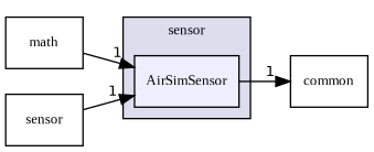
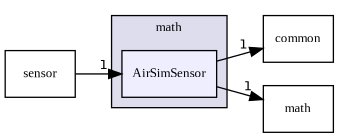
  digraph {
    compound=true
    fontname="Liberation Serif"
    rankdir=LR
    node [fontname="Liberation Serif" fontsize=10 shape=box]
    edge [fontname="Liberation Serif" headlabel=1 labeldistance=1.5 labelfontname=Helvetica labelfontsize=10]
    n1 [fillcolor="#eeeeff" label=AirSimSensor pencolor=black style=filled]
    n2 [label=common]
    n3 [label=math]
    n4 [label=sensor]
    subgraph cluster_1 {
      bgcolor="#ddddee"
      fontsize=10
-     label=sensor
+     label=math
      pencolor=black
      n1
    }
    n1 -> n2
-   n3 -> n1
+   n1 -> n3
    n4 -> n1
  }
